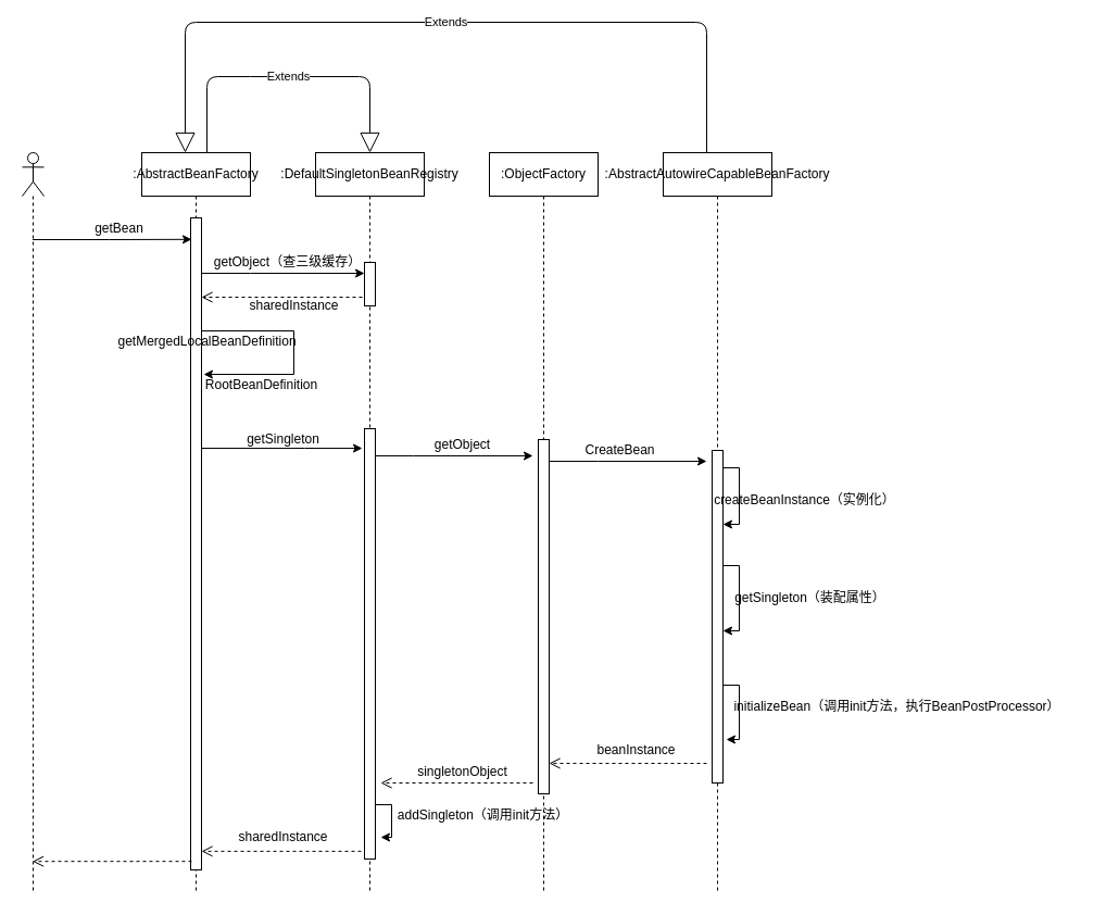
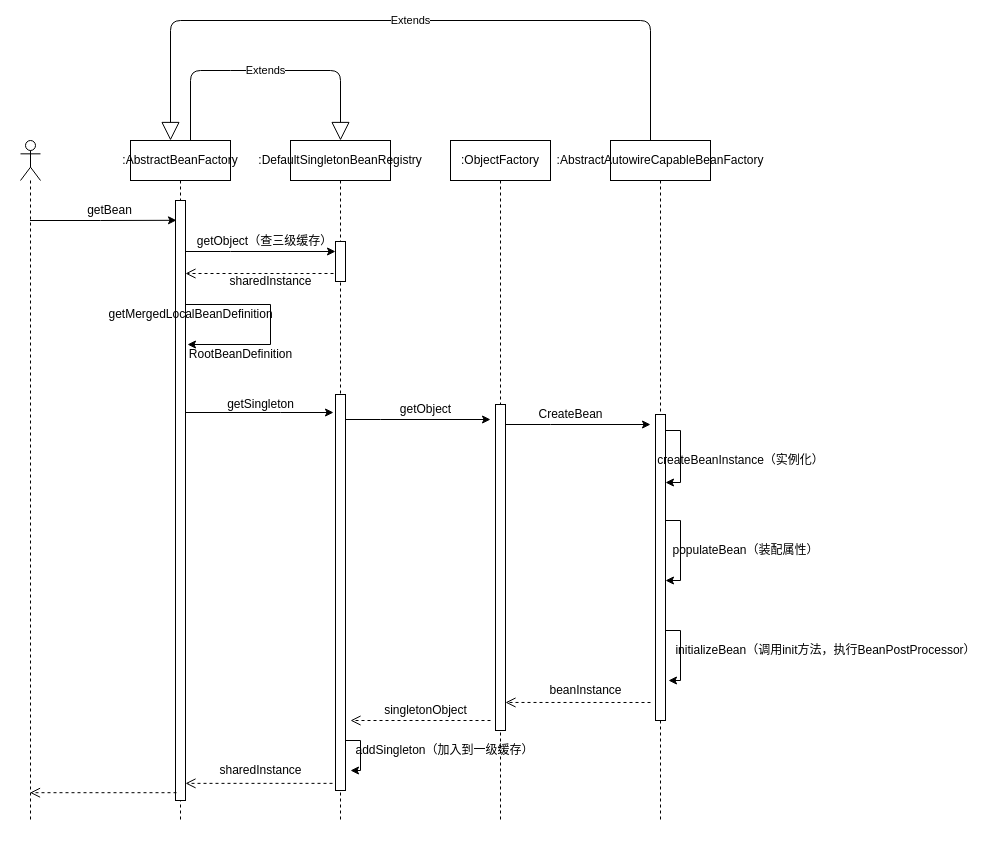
  <mxCell id="0" />
  <mxCell id="1" parent="0" />
  <mxCell id="2" value=":AbstractBeanFactory" style="shape=umlLifeline;perimeter=lifelinePerimeter;whiteSpace=wrap;html=1;container=1;collapsible=0;recursiveResize=0;outlineConnect=0;" vertex="1" parent="1"><mxGeometry x="130" y="140" width="100" height="680" as="geometry" /></mxCell>
  <mxCell id="3" style="edgeStyle=orthogonalEdgeStyle;rounded=0;orthogonalLoop=1;jettySize=auto;html=1;entryX=0.1;entryY=0.033;entryDx=0;entryDy=0;entryPerimeter=0;" edge="1" parent="1" source="4" target="8"><mxGeometry relative="1" as="geometry"><Array as="points"><mxPoint x="100" y="220" /><mxPoint x="100" y="220" /></Array></mxGeometry></mxCell>
  <mxCell id="4" value="" style="shape=umlLifeline;participant=umlActor;perimeter=lifelinePerimeter;whiteSpace=wrap;html=1;container=1;collapsible=0;recursiveResize=0;verticalAlign=top;spacingTop=36;labelBackgroundColor=#ffffff;outlineConnect=0;" vertex="1" parent="1"><mxGeometry x="20" y="140" width="20" height="680" as="geometry" /></mxCell>
  <mxCell id="5" style="edgeStyle=orthogonalEdgeStyle;rounded=0;orthogonalLoop=1;jettySize=auto;html=1;entryX=0;entryY=0.25;entryDx=0;entryDy=0;entryPerimeter=0;" edge="1" parent="1" target="11"><mxGeometry relative="1" as="geometry"><mxPoint x="330" y="261" as="targetPoint" /><mxPoint x="185" y="251" as="sourcePoint" /><Array as="points"><mxPoint x="230" y="251" /><mxPoint x="230" y="251" /></Array></mxGeometry></mxCell>
  <mxCell id="6" style="edgeStyle=orthogonalEdgeStyle;rounded=0;orthogonalLoop=1;jettySize=auto;html=1;entryX=1.2;entryY=0.419;entryDx=0;entryDy=0;entryPerimeter=0;" edge="1" parent="1"><mxGeometry relative="1" as="geometry"><mxPoint x="187" y="344" as="targetPoint" /><mxPoint x="185" y="304" as="sourcePoint" /><Array as="points"><mxPoint x="270" y="304" /><mxPoint x="270" y="344" /></Array></mxGeometry></mxCell>
  <mxCell id="7" style="edgeStyle=orthogonalEdgeStyle;rounded=0;orthogonalLoop=1;jettySize=auto;html=1;" edge="1" parent="1"><mxGeometry relative="1" as="geometry"><mxPoint x="185" y="412" as="sourcePoint" /><mxPoint x="333" y="412" as="targetPoint" /><Array as="points"><mxPoint x="280" y="412" /><mxPoint x="280" y="412" /></Array></mxGeometry></mxCell>
  <mxCell id="8" value="" style="html=1;points=[];perimeter=orthogonalPerimeter;" vertex="1" parent="1"><mxGeometry x="175" y="200" width="10" height="600" as="geometry" /></mxCell>
  <mxCell id="9" value="getBean" style="text;html=1;align=center;verticalAlign=middle;resizable=0;points=[];;autosize=1;" vertex="1" parent="1"><mxGeometry x="79" y="200" width="60" height="20" as="geometry" /></mxCell>
  <mxCell id="10" value=":&lt;span style=&quot;white-space: nowrap&quot;&gt;DefaultSingletonBeanRegistry&lt;/span&gt;" style="shape=umlLifeline;perimeter=lifelinePerimeter;whiteSpace=wrap;html=1;container=1;collapsible=0;recursiveResize=0;outlineConnect=0;" vertex="1" parent="1"><mxGeometry x="290" y="140" width="100" height="680" as="geometry" /></mxCell>
  <mxCell id="11" value="" style="html=1;points=[];perimeter=orthogonalPerimeter;" vertex="1" parent="10"><mxGeometry x="45" y="101" width="10" height="40" as="geometry" /></mxCell>
  <mxCell id="12" value="" style="html=1;points=[];perimeter=orthogonalPerimeter;" vertex="1" parent="10"><mxGeometry x="45" y="254" width="10" height="396" as="geometry" /></mxCell>
  <mxCell id="13" value="getObject（查三级缓存）" style="text;html=1;align=center;verticalAlign=middle;resizable=0;points=[];;autosize=1;" vertex="1" parent="1"><mxGeometry x="179" y="231" width="170" height="20" as="geometry" /></mxCell>
  <mxCell id="14" value="" style="html=1;verticalAlign=bottom;endArrow=open;dashed=1;endSize=8;exitX=-0.2;exitY=0.8;exitDx=0;exitDy=0;exitPerimeter=0;" edge="1" parent="1" source="11"><mxGeometry relative="1" as="geometry"><mxPoint x="100" y="501" as="sourcePoint" /><mxPoint x="185" y="273" as="targetPoint" /></mxGeometry></mxCell>
  <mxCell id="15" value="sharedInstance" style="text;html=1;align=center;verticalAlign=middle;resizable=0;points=[];;autosize=1;" vertex="1" parent="1"><mxGeometry x="220" y="271" width="100" height="20" as="geometry" /></mxCell>
  <mxCell id="16" value="getMergedLocalBeanDefinition" style="text;html=1;align=center;verticalAlign=middle;resizable=0;points=[];;autosize=1;" vertex="1" parent="1"><mxGeometry x="100" y="304" width="180" height="20" as="geometry" /></mxCell>
  <mxCell id="17" value="RootBeanDefinition" style="text;html=1;align=center;verticalAlign=middle;resizable=0;points=[];;autosize=1;" vertex="1" parent="1"><mxGeometry x="180" y="344" width="120" height="20" as="geometry" /></mxCell>
  <mxCell id="18" value="getSingleton" style="text;html=1;align=center;verticalAlign=middle;resizable=0;points=[];;autosize=1;" vertex="1" parent="1"><mxGeometry x="220" y="394" width="80" height="20" as="geometry" /></mxCell>
  <mxCell id="19" value=":&lt;span style=&quot;white-space: nowrap&quot;&gt;ObjectFactory&lt;/span&gt;" style="shape=umlLifeline;perimeter=lifelinePerimeter;whiteSpace=wrap;html=1;container=1;collapsible=0;recursiveResize=0;outlineConnect=0;" vertex="1" parent="1"><mxGeometry x="450" y="140" width="100" height="680" as="geometry" /></mxCell>
  <mxCell id="20" value="" style="html=1;points=[];perimeter=orthogonalPerimeter;" vertex="1" parent="19"><mxGeometry x="45" y="264" width="10" height="326" as="geometry" /></mxCell>
  <mxCell id="21" style="edgeStyle=orthogonalEdgeStyle;rounded=0;orthogonalLoop=1;jettySize=auto;html=1;" edge="1" parent="1"><mxGeometry relative="1" as="geometry"><mxPoint x="345" y="419" as="sourcePoint" /><mxPoint x="490" y="419" as="targetPoint" /><Array as="points"><mxPoint x="380" y="419" /><mxPoint x="380" y="419" /></Array></mxGeometry></mxCell>
  <mxCell id="22" value="getObject" style="text;html=1;align=center;verticalAlign=middle;resizable=0;points=[];;autosize=1;" vertex="1" parent="1"><mxGeometry x="390" y="399" width="70" height="20" as="geometry" /></mxCell>
  <mxCell id="23" value=":&lt;span style=&quot;white-space: nowrap&quot;&gt;AbstractAutowireCapableBeanFactory&lt;/span&gt;" style="shape=umlLifeline;perimeter=lifelinePerimeter;whiteSpace=wrap;html=1;container=1;collapsible=0;recursiveResize=0;outlineConnect=0;" vertex="1" parent="1"><mxGeometry x="610" y="140" width="100" height="680" as="geometry" /></mxCell>
  <mxCell id="24" style="edgeStyle=orthogonalEdgeStyle;rounded=0;orthogonalLoop=1;jettySize=auto;html=1;" edge="1" parent="1" source="27"><mxGeometry relative="1" as="geometry"><mxPoint x="660" y="424" as="targetPoint" /><Array as="points"><mxPoint x="660" y="424" /></Array></mxGeometry></mxCell>
  <mxCell id="25" value="CreateBean" style="text;html=1;align=center;verticalAlign=middle;resizable=0;points=[];;autosize=1;" vertex="1" parent="1"><mxGeometry x="530" y="404" width="80" height="20" as="geometry" /></mxCell>
  <mxCell id="26" style="edgeStyle=orthogonalEdgeStyle;rounded=0;orthogonalLoop=1;jettySize=auto;html=1;" edge="1" parent="1"><mxGeometry relative="1" as="geometry"><mxPoint x="668" y="680" as="targetPoint" /><mxPoint x="665" y="630" as="sourcePoint" /><Array as="points"><mxPoint x="680" y="630" /><mxPoint x="680" y="680" /></Array></mxGeometry></mxCell>
  <mxCell id="27" value="" style="html=1;points=[];perimeter=orthogonalPerimeter;" vertex="1" parent="1"><mxGeometry x="655" y="414" width="10" height="306" as="geometry" /></mxCell>
  <mxCell id="28" style="edgeStyle=orthogonalEdgeStyle;rounded=0;orthogonalLoop=1;jettySize=auto;html=1;" edge="1" parent="1" source="20"><mxGeometry relative="1" as="geometry"><mxPoint x="505" y="424" as="sourcePoint" /><mxPoint x="650" y="424" as="targetPoint" /><Array as="points"><mxPoint x="550" y="424" /><mxPoint x="550" y="424" /></Array></mxGeometry></mxCell>
  <mxCell id="29" style="edgeStyle=orthogonalEdgeStyle;rounded=0;orthogonalLoop=1;jettySize=auto;html=1;" edge="1" parent="1" source="27" target="27"><mxGeometry relative="1" as="geometry"><Array as="points"><mxPoint x="680" y="430" /><mxPoint x="680" y="482" /></Array></mxGeometry></mxCell>
  <mxCell id="30" value="createBeanInstance（实例化）" style="text;html=1;align=center;verticalAlign=middle;resizable=0;points=[];;autosize=1;" vertex="1" parent="1"><mxGeometry x="650" y="450" width="180" height="20" as="geometry" /></mxCell>
  <mxCell id="31" style="edgeStyle=orthogonalEdgeStyle;rounded=0;orthogonalLoop=1;jettySize=auto;html=1;" edge="1" parent="1"><mxGeometry relative="1" as="geometry"><mxPoint x="665" y="540" as="sourcePoint" /><mxPoint x="665" y="580" as="targetPoint" /><Array as="points"><mxPoint x="665" y="520" /><mxPoint x="680" y="520" /><mxPoint x="680" y="580" /></Array></mxGeometry></mxCell>
- <mxCell id="32" value="getSingleton（装配属性）" style="text;html=1;align=center;verticalAlign=middle;resizable=0;points=[];;autosize=1;" vertex="1" parent="1"><mxGeometry x="665" y="540" width="160" height="20" as="geometry" /></mxCell>
+ <mxCell id="32" value="populateBean（装配属性）" style="text;html=1;align=center;verticalAlign=middle;resizable=0;points=[];;autosize=1;" vertex="1" parent="1"><mxGeometry x="665" y="540" width="160" height="20" as="geometry" /></mxCell>
  <mxCell id="33" value="initializeBean（调用init方法，执行BeanPostProcessor）" style="text;html=1;align=center;verticalAlign=middle;resizable=0;points=[];;autosize=1;" vertex="1" parent="1"><mxGeometry x="665" y="640" width="320" height="20" as="geometry" /></mxCell>
  <mxCell id="34" value="" style="html=1;verticalAlign=bottom;endArrow=open;dashed=1;endSize=8;entryX=1;entryY=0.914;entryDx=0;entryDy=0;entryPerimeter=0;" edge="1" parent="1" target="20"><mxGeometry relative="1" as="geometry"><mxPoint x="650" y="702" as="sourcePoint" /><mxPoint x="100" y="960" as="targetPoint" /></mxGeometry></mxCell>
  <mxCell id="35" value="beanInstance" style="text;html=1;align=center;verticalAlign=middle;resizable=0;points=[];;autosize=1;" vertex="1" parent="1"><mxGeometry x="540" y="680" width="90" height="20" as="geometry" /></mxCell>
  <mxCell id="36" value="" style="html=1;verticalAlign=bottom;endArrow=open;dashed=1;endSize=8;" edge="1" parent="1"><mxGeometry relative="1" as="geometry"><mxPoint x="490" y="720" as="sourcePoint" /><mxPoint x="350" y="720" as="targetPoint" /></mxGeometry></mxCell>
  <mxCell id="37" value="singletonObject" style="text;html=1;align=center;verticalAlign=middle;resizable=0;points=[];;autosize=1;" vertex="1" parent="1"><mxGeometry x="375" y="700" width="100" height="20" as="geometry" /></mxCell>
  <mxCell id="38" style="edgeStyle=orthogonalEdgeStyle;rounded=0;orthogonalLoop=1;jettySize=auto;html=1;" edge="1" parent="1" source="12"><mxGeometry relative="1" as="geometry"><mxPoint x="350" y="770" as="targetPoint" /><Array as="points"><mxPoint x="360" y="740" /><mxPoint x="360" y="770" /></Array></mxGeometry></mxCell>
- <mxCell id="39" value="addSingleton（调用init方法）" style="text;html=1;align=center;verticalAlign=middle;resizable=0;points=[];;autosize=1;" vertex="1" parent="1"><mxGeometry x="349" y="740" width="190" height="20" as="geometry" /></mxCell>
+ <mxCell id="39" value="addSingleton（加入到一级缓存）" style="text;html=1;align=center;verticalAlign=middle;resizable=0;points=[];;autosize=1;" vertex="1" parent="1"><mxGeometry x="349" y="740" width="190" height="20" as="geometry" /></mxCell>
  <mxCell id="40" value="" style="html=1;verticalAlign=bottom;endArrow=open;dashed=1;endSize=8;exitX=-0.3;exitY=0.982;exitDx=0;exitDy=0;exitPerimeter=0;" edge="1" parent="1" source="12" target="8"><mxGeometry relative="1" as="geometry"><mxPoint x="100" y="840" as="sourcePoint" /><mxPoint x="20" y="840" as="targetPoint" /></mxGeometry></mxCell>
  <mxCell id="41" value="sharedInstance" style="text;html=1;align=center;verticalAlign=middle;resizable=0;points=[];;autosize=1;" vertex="1" parent="1"><mxGeometry x="210" y="760" width="100" height="20" as="geometry" /></mxCell>
  <mxCell id="42" value="" style="html=1;verticalAlign=bottom;endArrow=open;dashed=1;endSize=8;exitX=0.1;exitY=0.987;exitDx=0;exitDy=0;exitPerimeter=0;" edge="1" parent="1" source="8" target="4"><mxGeometry relative="1" as="geometry"><mxPoint x="100" y="840" as="sourcePoint" /><mxPoint x="20" y="830" as="targetPoint" /></mxGeometry></mxCell>
  <mxCell id="43" value="Extends" style="endArrow=block;endSize=16;endFill=0;html=1;" edge="1" parent="1"><mxGeometry width="160" relative="1" as="geometry"><mxPoint x="650" y="140" as="sourcePoint" /><mxPoint x="170" y="140" as="targetPoint" /><Array as="points"><mxPoint x="650" y="20" /><mxPoint x="410" y="20" /><mxPoint x="170" y="20" /></Array></mxGeometry></mxCell>
  <mxCell id="44" value="Extends" style="endArrow=block;endSize=16;endFill=0;html=1;" edge="1" parent="1"><mxGeometry width="160" relative="1" as="geometry"><mxPoint x="190" y="140" as="sourcePoint" /><mxPoint x="340" y="140" as="targetPoint" /><Array as="points"><mxPoint x="190" y="70" /><mxPoint x="240" y="70" /><mxPoint x="340" y="70" /></Array></mxGeometry></mxCell>
